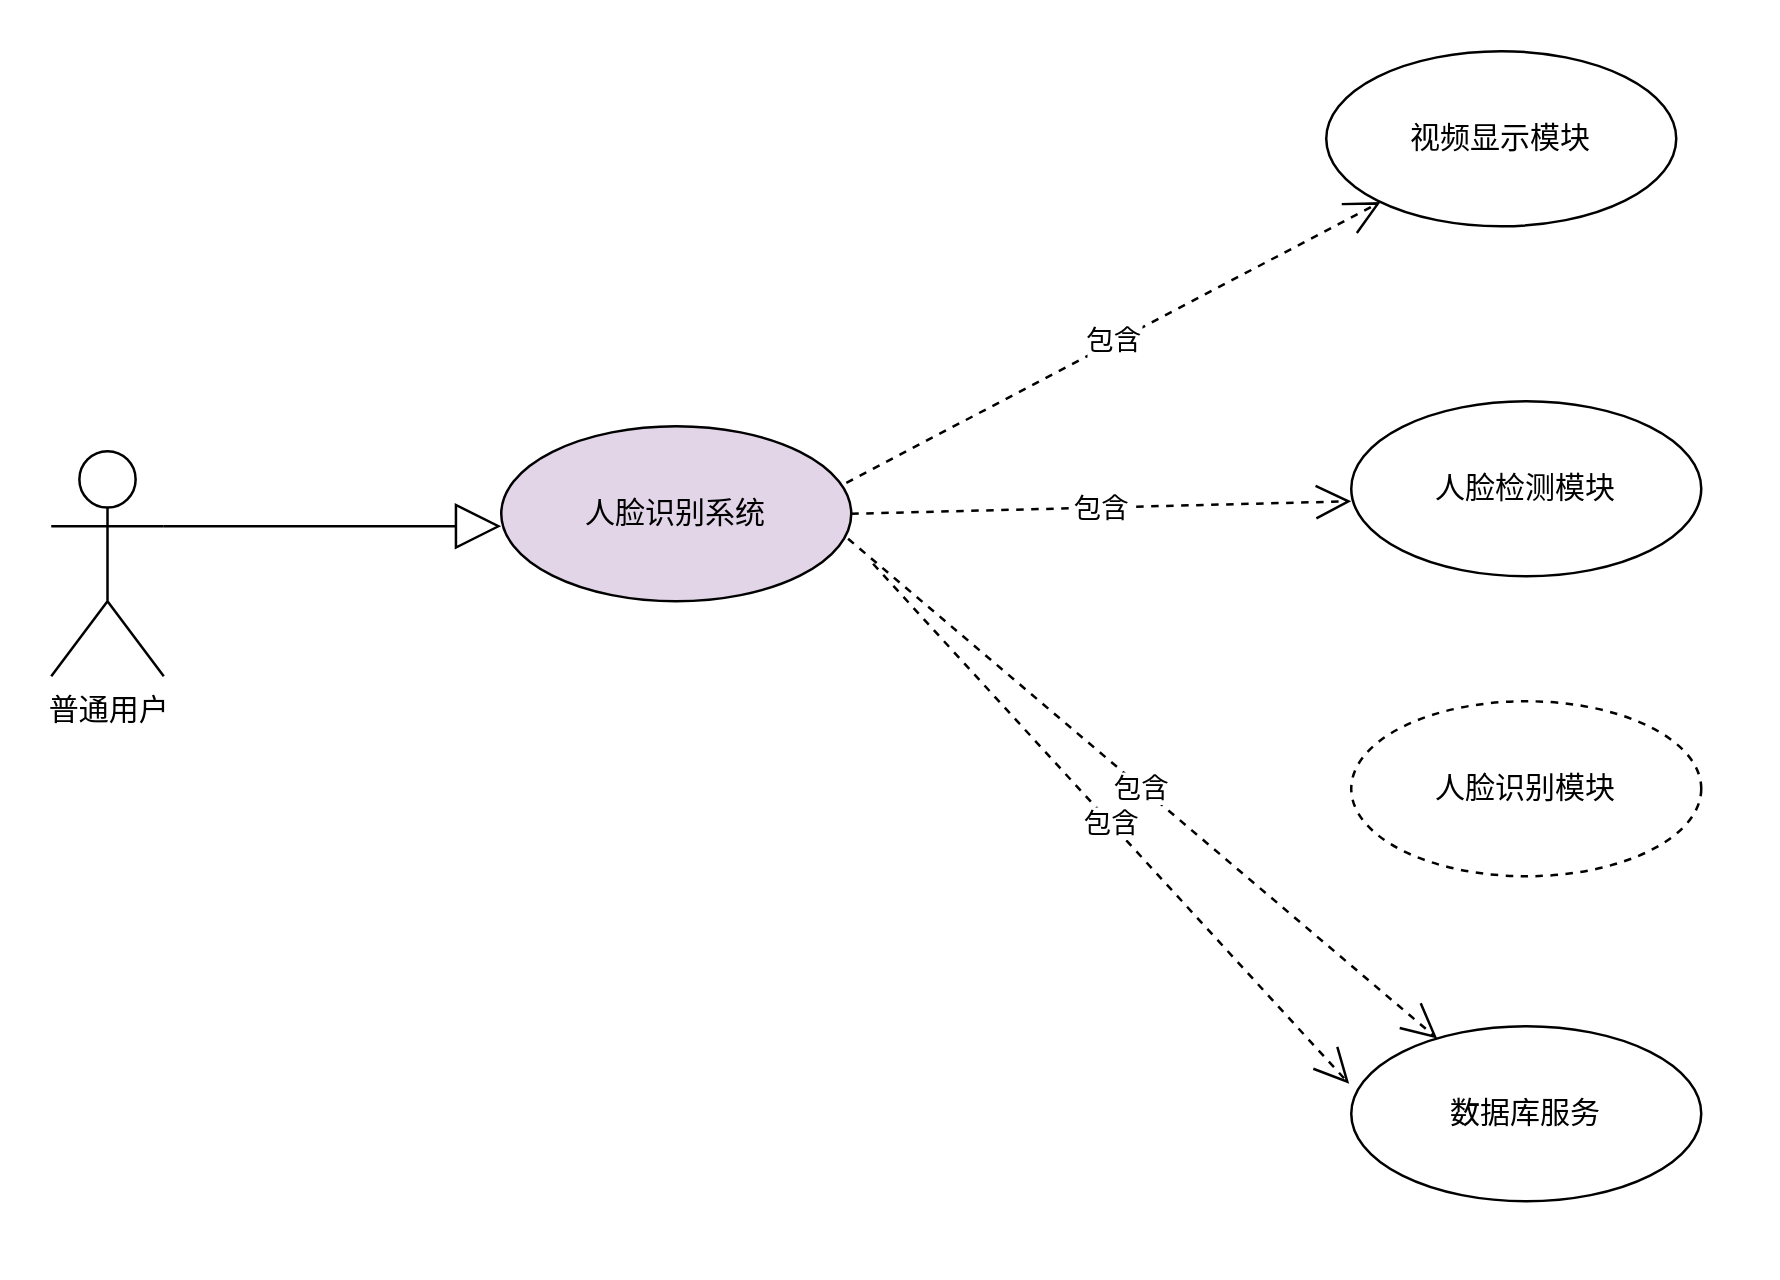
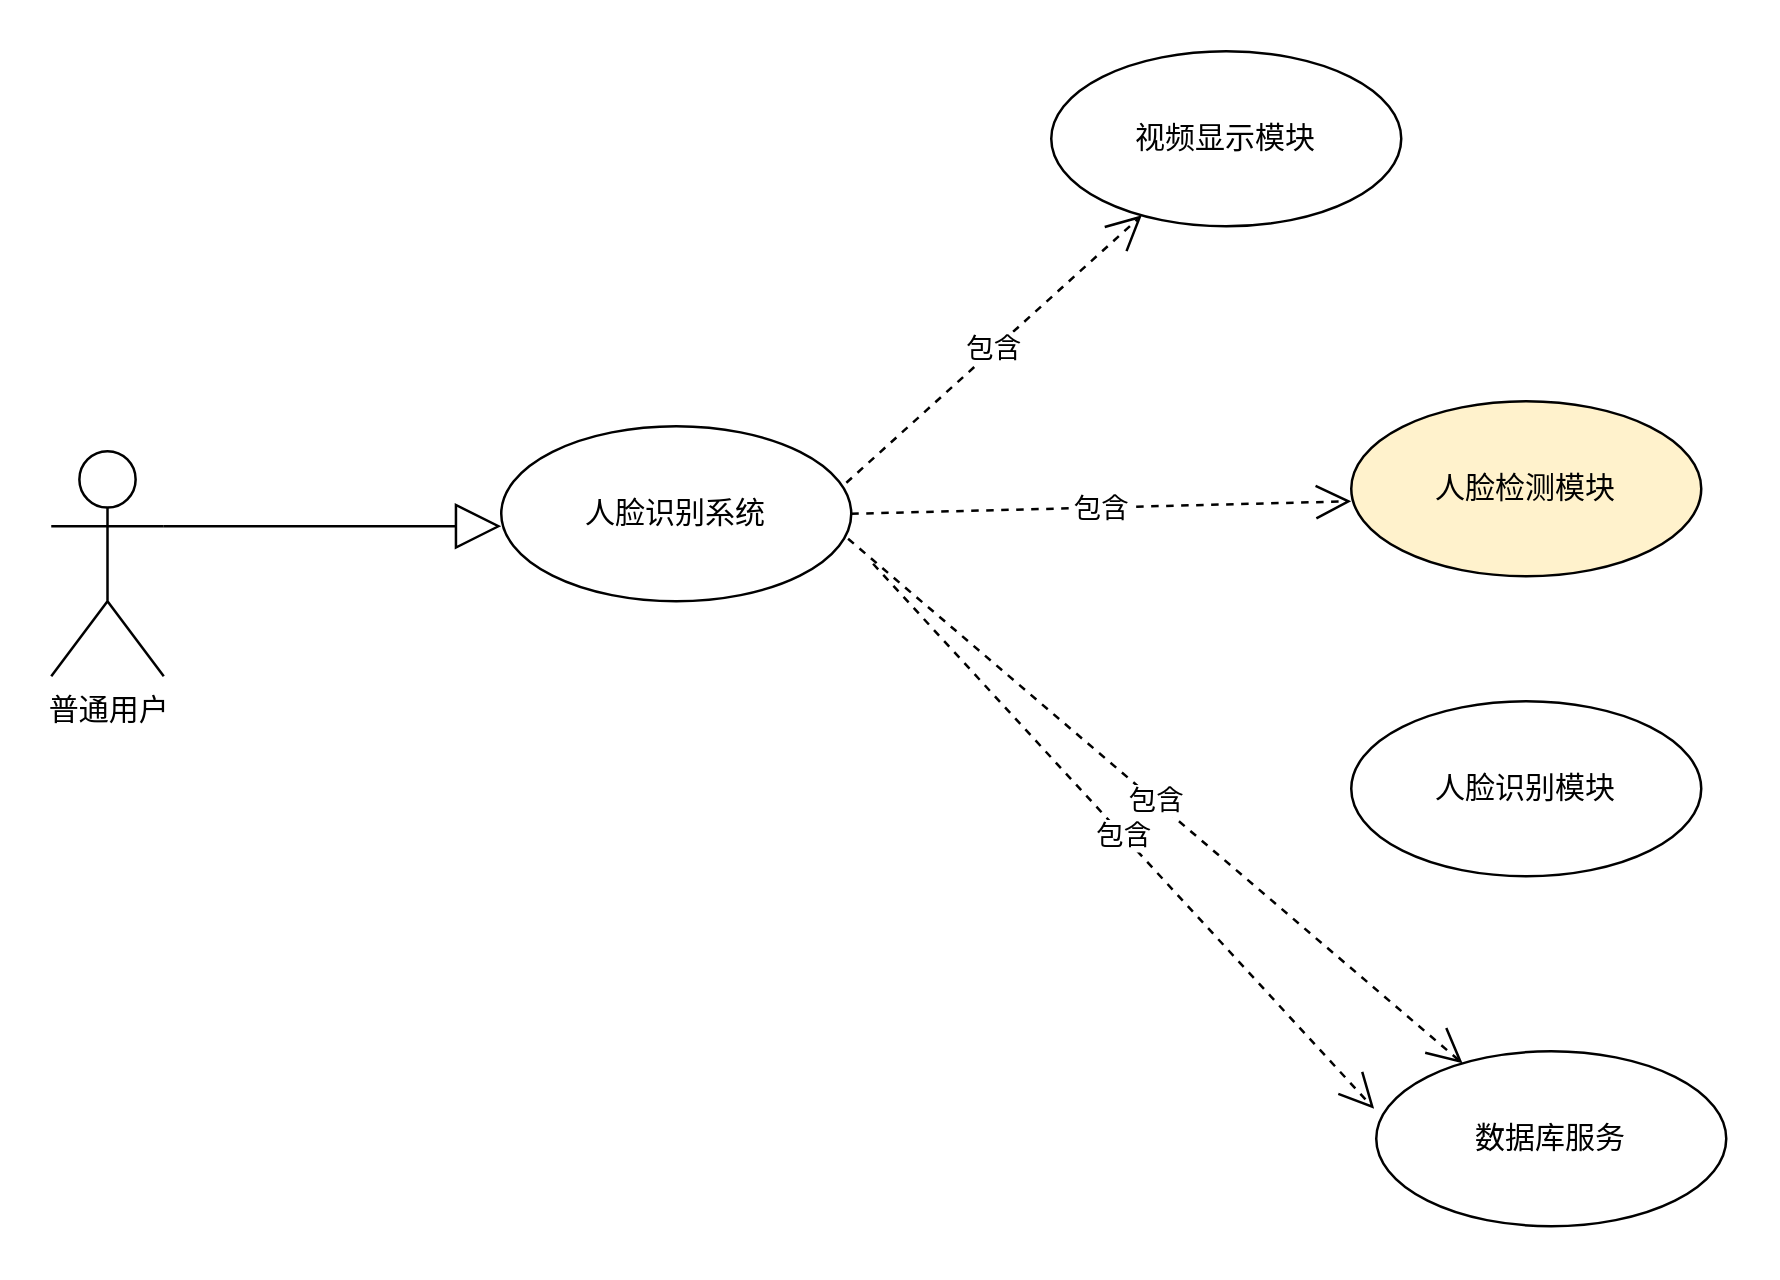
  <mxCell id="0" />
  <mxCell id="1" parent="0" />
  <mxCell id="2" value="普通用户" style="shape=umlActor;verticalLabelPosition=bottom;verticalAlign=top;html=1;" vertex="1" parent="1"><mxGeometry x="20" y="180" width="45" height="90" as="geometry" /></mxCell>
  <mxCell id="3" value="" style="endArrow=block;endSize=16;endFill=0;html=1;rounded=0;" edge="1" parent="1"><mxGeometry width="160" relative="1" as="geometry"><mxPoint x="65" y="210" as="sourcePoint" /><mxPoint x="200" y="210" as="targetPoint" /><Array as="points"><mxPoint x="130" y="210" /></Array></mxGeometry></mxCell>
- <mxCell id="4" value="人脸识别系统" style="ellipse;whiteSpace=wrap;html=1;fillColor=#e1d5e7;" vertex="1" parent="1"><mxGeometry x="200" y="170" width="140" height="70" as="geometry" /></mxCell>
- <mxCell id="5" value="视频显示模块" style="ellipse;whiteSpace=wrap;html=1;" vertex="1" parent="1"><mxGeometry x="530" y="20" width="140" height="70" as="geometry" /></mxCell>
+ <mxCell id="4" value="人脸识别系统" style="ellipse;whiteSpace=wrap;html=1;" vertex="1" parent="1"><mxGeometry x="200" y="170" width="140" height="70" as="geometry" /></mxCell>
+ <mxCell id="5" value="视频显示模块" style="ellipse;whiteSpace=wrap;html=1;" vertex="1" parent="1"><mxGeometry x="420" y="20" width="140" height="70" as="geometry" /></mxCell>
  <mxCell id="6" value="包含" style="endArrow=open;endSize=12;dashed=1;html=1;rounded=0;exitX=0.986;exitY=0.323;exitDx=0;exitDy=0;exitPerimeter=0;" edge="1" parent="1" source="4" target="5"><mxGeometry width="160" relative="1" as="geometry"><mxPoint x="290" y="260" as="sourcePoint" /><mxPoint x="450" y="260" as="targetPoint" /></mxGeometry></mxCell>
  <mxCell id="7" value="包含" style="endArrow=open;endSize=12;dashed=1;html=1;rounded=0;exitX=1;exitY=0.5;exitDx=0;exitDy=0;" edge="1" parent="1" source="4"><mxGeometry width="160" relative="1" as="geometry"><mxPoint x="348.04" y="202.61" as="sourcePoint" /><mxPoint x="540" y="200" as="targetPoint" /></mxGeometry></mxCell>
- <mxCell id="8" value="人脸检测模块" style="ellipse;whiteSpace=wrap;html=1;" vertex="1" parent="1"><mxGeometry x="540" y="160" width="140" height="70" as="geometry" /></mxCell>
+ <mxCell id="8" value="人脸检测模块" style="ellipse;whiteSpace=wrap;html=1;fillColor=#fff2cc;" vertex="1" parent="1"><mxGeometry x="540" y="160" width="140" height="70" as="geometry" /></mxCell>
  <mxCell id="9" value="包含" style="endArrow=open;endSize=12;dashed=1;html=1;rounded=0;exitX=0.991;exitY=0.643;exitDx=0;exitDy=0;exitPerimeter=0;" edge="1" parent="1" source="4" target="11"><mxGeometry width="160" relative="1" as="geometry"><mxPoint x="350" y="215" as="sourcePoint" /><mxPoint x="470" y="310" as="targetPoint" /></mxGeometry></mxCell>
- <mxCell id="10" value="人脸识别模块" style="ellipse;whiteSpace=wrap;html=1;dashed=1;" vertex="1" parent="1"><mxGeometry x="540" y="280" width="140" height="70" as="geometry" /></mxCell>
- <mxCell id="11" value="数据库服务" style="ellipse;whiteSpace=wrap;html=1;" vertex="1" parent="1"><mxGeometry x="540" y="410" width="140" height="70" as="geometry" /></mxCell>
+ <mxCell id="10" value="人脸识别模块" style="ellipse;whiteSpace=wrap;html=1;" vertex="1" parent="1"><mxGeometry x="540" y="280" width="140" height="70" as="geometry" /></mxCell>
+ <mxCell id="11" value="数据库服务" style="ellipse;whiteSpace=wrap;html=1;" vertex="1" parent="1"><mxGeometry x="550" y="420" width="140" height="70" as="geometry" /></mxCell>
  <mxCell id="12" value="包含" style="endArrow=open;endSize=12;dashed=1;html=1;rounded=0;exitX=0.991;exitY=0.643;exitDx=0;exitDy=0;exitPerimeter=0;entryX=-0.006;entryY=0.329;entryDx=0;entryDy=0;entryPerimeter=0;" edge="1" parent="1" target="11"><mxGeometry width="160" relative="1" as="geometry"><mxPoint x="348.74" y="225.01" as="sourcePoint" /><mxPoint x="550" y="325" as="targetPoint" /></mxGeometry></mxCell>
